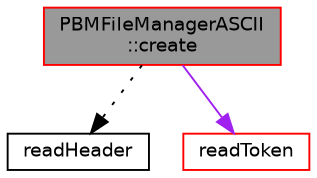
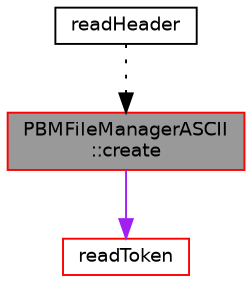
  digraph {
    rankdir=TB
    node [color=red fillcolor=white fontname=Helvetica fontsize=10 shape=box style=filled]
    edge [fontname=Helvetica fontsize=10 labelfontname=Helvetica labelfontsize=10]
    n1 [fillcolor=grey60 fontcolor=black height=0.2 label="PBMFileManagerASCII\l::create" width=0.4]
    n2 [color=black height=0.2 label=readHeader width=0.4]
    n3 [height=0.2 label=readToken width=0.4]
-   n1 -> n2 [color=black style=dotted]
+   n2 -> n1 [color=black style=dotted]
    n1 -> n3 [color=purple style=solid]
  }
